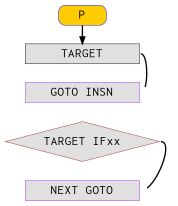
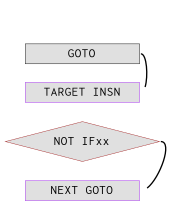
  digraph {
    nodesep=0.2
    rankdir=LR
    node [color=purple fillcolor="#E0E0E0" fontname=Courier fontsize=10 margin="0,0.03" penwidth=0.33 shape=rect style=filled]
    edge [arrowsize=0.5 headport=e tailport=e]
-   n1 [color=brown height=0.2 label="TARGET IFxx" shape=diamond width=1.2]
+   n1 [color=brown height=0.2 label="NOT IFxx" shape=diamond width=1.2]
    n2 [height=0.2 label="NEXT GOTO" width=1.2]
-   n3 [color=blue fillcolor="#ffcc00" height=0.2 label=P style="rounded,filled" width=0.5]
-   n4 [color=black height=0.2 label=TARGET width=1.2]
-   n5 [height=0.2 label="GOTO INSN" width=1.2]
+   n4 [color=black height=0.2 label=GOTO width=1.2]
+   n5 [height=0.2 label="TARGET INSN" width=1.2]
    subgraph sub_1 {
      ordering=in
      rank=same
      n1
      n2
-     n3
      n4
      n5
    }
    n1 -> n2
-   n3 -> n4 [headport="" tailport=""]
    n4 -> n5
  }
